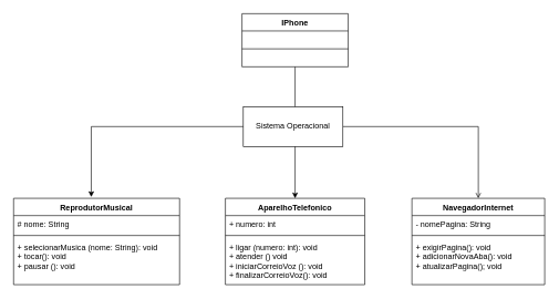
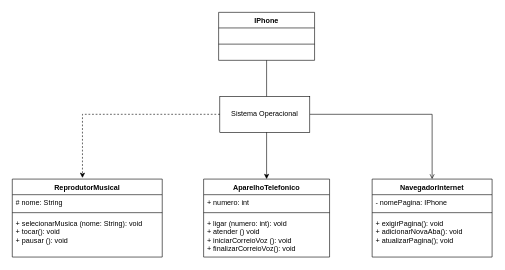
  <mxCell id="0" />
  <mxCell id="1" parent="0" />
  <mxCell id="2" style="edgeStyle=orthogonalEdgeStyle;rounded=0;orthogonalLoop=1;jettySize=auto;html=1;entryX=0.5;entryY=0;entryDx=0;entryDy=0;" edge="1" parent="1" source="3" target="13"><mxGeometry relative="1" as="geometry" /></mxCell>
  <mxCell id="3" value="&lt;font style=&quot;vertical-align: inherit;&quot;&gt;&lt;font style=&quot;vertical-align: inherit;&quot;&gt;IPhone&lt;/font&gt;&lt;/font&gt;" style="swimlane;fontStyle=1;align=center;verticalAlign=top;childLayout=stackLayout;horizontal=1;startSize=26;horizontalStack=0;resizeParent=1;resizeParentMax=0;resizeLast=0;collapsible=1;marginBottom=0;whiteSpace=wrap;html=1;" parent="1" vertex="1"><mxGeometry x="364" y="20" width="160" height="80" as="geometry" /></mxCell>
  <mxCell id="4" value="" style="line;strokeWidth=1;fillColor=none;align=left;verticalAlign=middle;spacingTop=-1;spacingLeft=3;spacingRight=3;rotatable=0;labelPosition=right;points=[];portConstraint=eastwest;strokeColor=inherit;" parent="3" vertex="1"><mxGeometry y="26" width="160" height="54" as="geometry" /></mxCell>
  <mxCell id="5" value="NavegadorInternet" style="swimlane;fontStyle=1;align=center;verticalAlign=top;childLayout=stackLayout;horizontal=1;startSize=26;horizontalStack=0;resizeParent=1;resizeParentMax=0;resizeLast=0;collapsible=1;marginBottom=0;whiteSpace=wrap;html=1;" parent="1" vertex="1"><mxGeometry x="620" y="298" width="200" height="130" as="geometry" /></mxCell>
- <mxCell id="6" value="- nomePagina: String" style="text;strokeColor=none;fillColor=none;align=left;verticalAlign=top;spacingLeft=4;spacingRight=4;overflow=hidden;rotatable=0;points=[[0,0.5],[1,0.5]];portConstraint=eastwest;whiteSpace=wrap;html=1;" parent="5" vertex="1"><mxGeometry y="26" width="200" height="26" as="geometry" /></mxCell>
+ <mxCell id="6" value="- nomePagina: IPhone" style="text;strokeColor=none;fillColor=none;align=left;verticalAlign=top;spacingLeft=4;spacingRight=4;overflow=hidden;rotatable=0;points=[[0,0.5],[1,0.5]];portConstraint=eastwest;whiteSpace=wrap;html=1;" parent="5" vertex="1"><mxGeometry y="26" width="200" height="26" as="geometry" /></mxCell>
  <mxCell id="7" value="" style="line;strokeWidth=1;fillColor=none;align=left;verticalAlign=middle;spacingTop=-1;spacingLeft=3;spacingRight=3;rotatable=0;labelPosition=right;points=[];portConstraint=eastwest;strokeColor=inherit;" parent="5" vertex="1"><mxGeometry y="52" width="200" height="8" as="geometry" /></mxCell>
  <mxCell id="8" value="+ exigirPagina(): void&lt;div&gt;+ adicionarNovaAba(): void&lt;/div&gt;&lt;div&gt;+ atualizarPagina(); void&lt;/div&gt;" style="text;strokeColor=none;fillColor=none;align=left;verticalAlign=top;spacingLeft=4;spacingRight=4;overflow=hidden;rotatable=0;points=[[0,0.5],[1,0.5]];portConstraint=eastwest;whiteSpace=wrap;html=1;" parent="5" vertex="1"><mxGeometry y="60" width="200" height="70" as="geometry" /></mxCell>
  <mxCell id="9" value="ReprodutorMusical" style="swimlane;fontStyle=1;align=center;verticalAlign=top;childLayout=stackLayout;horizontal=1;startSize=26;horizontalStack=0;resizeParent=1;resizeParentMax=0;resizeLast=0;collapsible=1;marginBottom=0;whiteSpace=wrap;html=1;" parent="1" vertex="1"><mxGeometry x="20" y="298" width="250" height="130" as="geometry" /></mxCell>
  <mxCell id="10" value="# nome: String" style="text;strokeColor=none;fillColor=none;align=left;verticalAlign=top;spacingLeft=4;spacingRight=4;overflow=hidden;rotatable=0;points=[[0,0.5],[1,0.5]];portConstraint=eastwest;whiteSpace=wrap;html=1;" parent="9" vertex="1"><mxGeometry y="26" width="250" height="26" as="geometry" /></mxCell>
  <mxCell id="11" value="" style="line;strokeWidth=1;fillColor=none;align=left;verticalAlign=middle;spacingTop=-1;spacingLeft=3;spacingRight=3;rotatable=0;labelPosition=right;points=[];portConstraint=eastwest;strokeColor=inherit;" parent="9" vertex="1"><mxGeometry y="52" width="250" height="8" as="geometry" /></mxCell>
  <mxCell id="12" value="+ selecionarMusica (nome: String): void&lt;div&gt;+ tocar(): void&lt;/div&gt;&lt;div&gt;+ pausar (): void&lt;/div&gt;&lt;div&gt;&lt;br&gt;&lt;/div&gt;" style="text;strokeColor=none;fillColor=none;align=left;verticalAlign=top;spacingLeft=4;spacingRight=4;overflow=hidden;rotatable=0;points=[[0,0.5],[1,0.5]];portConstraint=eastwest;whiteSpace=wrap;html=1;" parent="9" vertex="1"><mxGeometry y="60" width="250" height="70" as="geometry" /></mxCell>
  <mxCell id="13" value="AparelhoTelefonico" style="swimlane;fontStyle=1;align=center;verticalAlign=top;childLayout=stackLayout;horizontal=1;startSize=26;horizontalStack=0;resizeParent=1;resizeParentMax=0;resizeLast=0;collapsible=1;marginBottom=0;whiteSpace=wrap;html=1;" vertex="1" parent="1"><mxGeometry x="339" y="298" width="210" height="130" as="geometry" /></mxCell>
  <mxCell id="14" value="+ numero: int" style="text;strokeColor=none;fillColor=none;align=left;verticalAlign=top;spacingLeft=4;spacingRight=4;overflow=hidden;rotatable=0;points=[[0,0.5],[1,0.5]];portConstraint=eastwest;whiteSpace=wrap;html=1;" vertex="1" parent="13"><mxGeometry y="26" width="210" height="26" as="geometry" /></mxCell>
  <mxCell id="15" value="" style="line;strokeWidth=1;fillColor=none;align=left;verticalAlign=middle;spacingTop=-1;spacingLeft=3;spacingRight=3;rotatable=0;labelPosition=right;points=[];portConstraint=eastwest;strokeColor=inherit;" vertex="1" parent="13"><mxGeometry y="52" width="210" height="8" as="geometry" /></mxCell>
  <mxCell id="16" value="+ ligar (numero: int): void&lt;div&gt;+ atender () v&lt;span style=&quot;background-color: initial;&quot;&gt;oid&lt;/span&gt;&lt;/div&gt;&lt;div&gt;+ iniciarCorreioVoz (): void&lt;/div&gt;&lt;div&gt;+ finalizarCorreioVoz(): void&lt;/div&gt;" style="text;strokeColor=none;fillColor=none;align=left;verticalAlign=top;spacingLeft=4;spacingRight=4;overflow=hidden;rotatable=0;points=[[0,0.5],[1,0.5]];portConstraint=eastwest;whiteSpace=wrap;html=1;" vertex="1" parent="13"><mxGeometry y="60" width="210" height="70" as="geometry" /></mxCell>
  <mxCell id="17" style="edgeStyle=orthogonalEdgeStyle;rounded=0;orthogonalLoop=1;jettySize=auto;html=1;entryX=0.5;entryY=0;entryDx=0;entryDy=0;endArrow=open;" edge="1" parent="1" source="18" target="5"><mxGeometry relative="1" as="geometry" /></mxCell>
  <mxCell id="18" value="Sistema Operacional" style="html=1;whiteSpace=wrap;" vertex="1" parent="1"><mxGeometry x="366" y="160" width="150" height="60" as="geometry" /></mxCell>
- <mxCell id="19" style="edgeStyle=orthogonalEdgeStyle;rounded=0;orthogonalLoop=1;jettySize=auto;html=1;entryX=0.468;entryY=-0.015;entryDx=0;entryDy=0;entryPerimeter=0;" edge="1" parent="1" source="18" target="9"><mxGeometry relative="1" as="geometry" /></mxCell>
+ <mxCell id="19" style="edgeStyle=orthogonalEdgeStyle;rounded=0;orthogonalLoop=1;jettySize=auto;html=1;entryX=0.468;entryY=-0.015;entryDx=0;entryDy=0;entryPerimeter=0;dashed=1;" edge="1" parent="1" source="18" target="9"><mxGeometry relative="1" as="geometry" /></mxCell>
